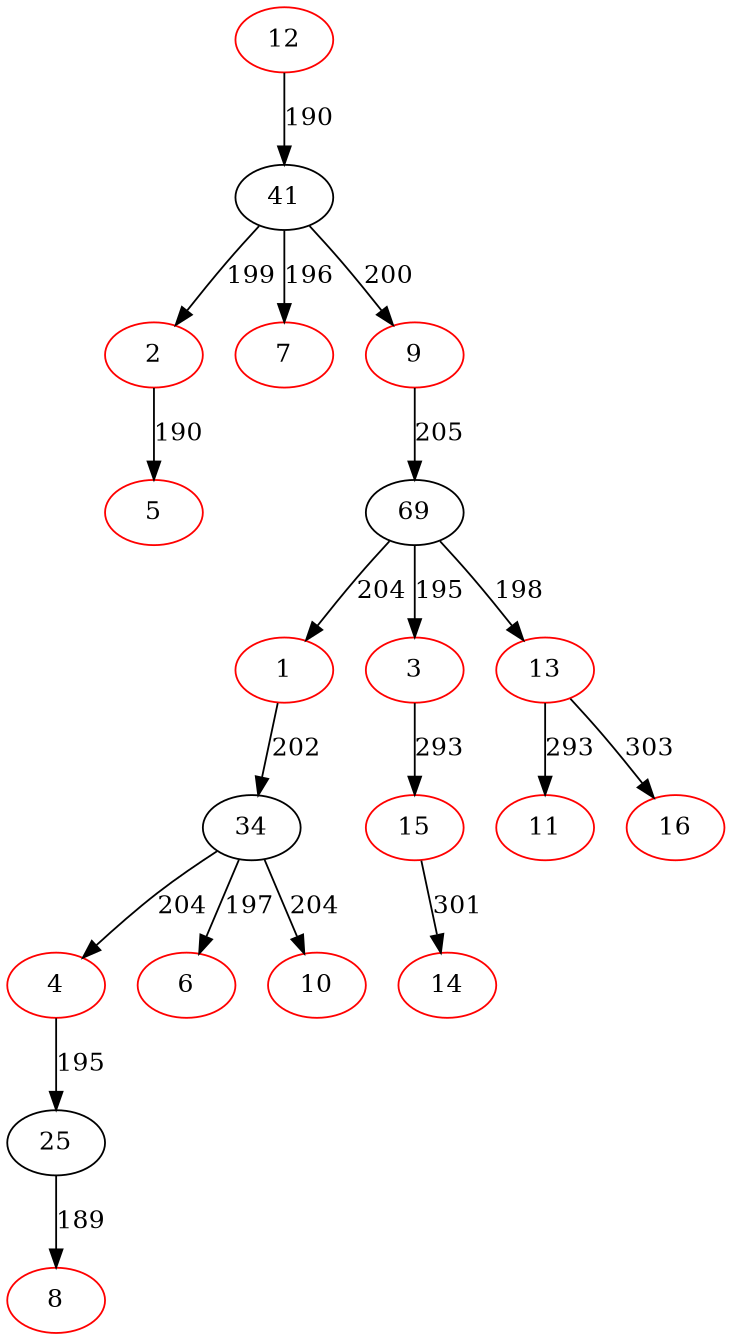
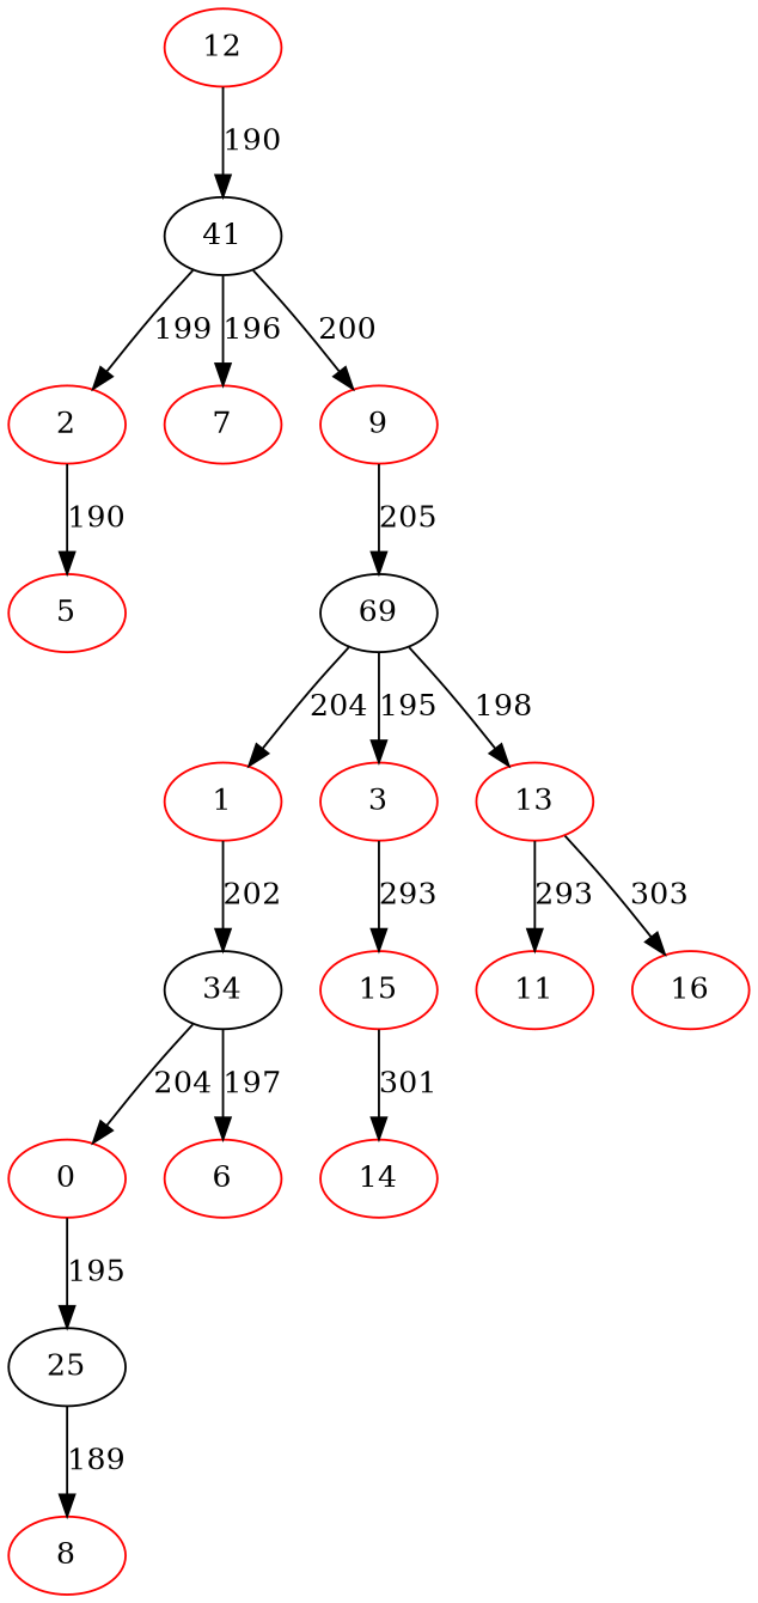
  digraph {
    node [color=red]
    41 [color=black]
    12
    2
    7
    9
    5
    69 [color=black]
    1
    3
    13
    34 [color=black]
    15
    11
    16
-   4
+   4 [label=0]
    6
-   10
    25 [color=black]
    8
    14
    41 -> 2 [label=199]
    41 -> 7 [label=196]
    41 -> 9 [label=200]
    12 -> 41 [label=190]
    2 -> 5 [label=190]
    9 -> 69 [label=205]
    69 -> 1 [label=204]
    69 -> 3 [label=195]
    69 -> 13 [label=198]
    1 -> 34 [label=202]
    3 -> 15 [label=293]
    13 -> 11 [label=293]
    13 -> 16 [label=303]
    34 -> 4 [label=204]
    34 -> 6 [label=197]
-   34 -> 10 [label=204]
    15 -> 14 [label=301]
    4 -> 25 [label=195]
    25 -> 8 [label=189]
  }
